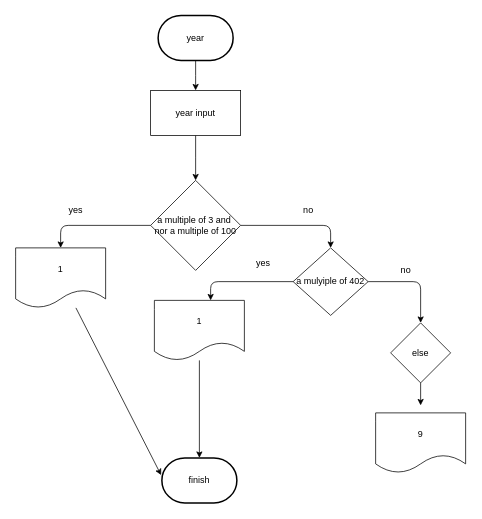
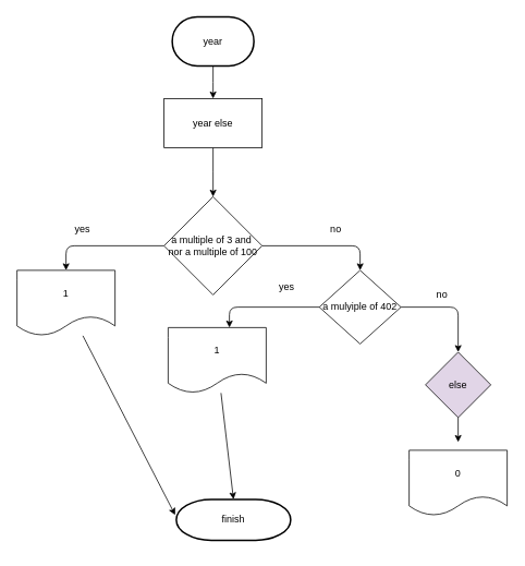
  <mxCell id="0" />
  <mxCell id="1" parent="0" />
  <mxCell id="2" style="edgeStyle=orthogonalEdgeStyle;rounded=0;orthogonalLoop=1;jettySize=auto;html=1;" parent="1" source="3" edge="1"><mxGeometry relative="1" as="geometry"><mxPoint x="260" y="120" as="targetPoint" /></mxGeometry></mxCell>
  <mxCell id="3" value="year" style="strokeWidth=2;html=1;shape=mxgraph.flowchart.terminator;whiteSpace=wrap;" parent="1" vertex="1"><mxGeometry x="210" y="20" width="100" height="60" as="geometry" /></mxCell>
  <mxCell id="4" style="edgeStyle=orthogonalEdgeStyle;rounded=0;orthogonalLoop=1;jettySize=auto;html=1;" parent="1" source="5" edge="1"><mxGeometry relative="1" as="geometry"><mxPoint x="260" y="240" as="targetPoint" /></mxGeometry></mxCell>
- <mxCell id="5" value="year input" style="rounded=0;whiteSpace=wrap;html=1;" parent="1" vertex="1"><mxGeometry x="200" y="120" width="120" height="60" as="geometry" /></mxCell>
- <mxCell id="6" value="finish" style="strokeWidth=2;html=1;shape=mxgraph.flowchart.terminator;whiteSpace=wrap;" parent="1" vertex="1"><mxGeometry x="215" y="610" width="100" height="60" as="geometry" /></mxCell>
+ <mxCell id="5" value="year else" style="rounded=0;whiteSpace=wrap;html=1;" parent="1" vertex="1"><mxGeometry x="200" y="120" width="120" height="60" as="geometry" /></mxCell>
+ <mxCell id="6" value="finish" style="strokeWidth=2;html=1;shape=mxgraph.flowchart.terminator;whiteSpace=wrap;" parent="1" vertex="1"><mxGeometry x="215" y="610" width="140" height="50" as="geometry" /></mxCell>
  <mxCell id="7" style="edgeStyle=none;html=1;" parent="1" source="9" edge="1"><mxGeometry relative="1" as="geometry"><mxPoint x="80" y="330" as="targetPoint" /><Array as="points"><mxPoint x="80" y="300" /></Array></mxGeometry></mxCell>
  <mxCell id="8" style="edgeStyle=none;html=1;" parent="1" source="9" edge="1"><mxGeometry relative="1" as="geometry"><mxPoint x="440" y="330" as="targetPoint" /><Array as="points"><mxPoint x="440" y="300" /></Array></mxGeometry></mxCell>
  <mxCell id="9" value="&lt;span&gt;a multiple of 3 and&amp;nbsp;&lt;/span&gt;&lt;br&gt;&lt;span&gt;nor a multiple of 100&lt;/span&gt;" style="rhombus;whiteSpace=wrap;html=1;" parent="1" vertex="1"><mxGeometry x="200" y="240" width="120" height="120" as="geometry" /></mxCell>
  <mxCell id="10" style="edgeStyle=none;html=1;entryX=-0.01;entryY=0.383;entryDx=0;entryDy=0;entryPerimeter=0;" parent="1" source="11" target="6" edge="1"><mxGeometry relative="1" as="geometry" /></mxCell>
  <mxCell id="11" value="1" style="shape=document;whiteSpace=wrap;html=1;boundedLbl=1;" parent="1" vertex="1"><mxGeometry x="20" y="330" width="120" height="80" as="geometry" /></mxCell>
  <mxCell id="12" style="edgeStyle=none;html=1;" parent="1" source="14" edge="1"><mxGeometry relative="1" as="geometry"><mxPoint x="280" y="400" as="targetPoint" /><Array as="points"><mxPoint x="280" y="375" /></Array></mxGeometry></mxCell>
  <mxCell id="13" style="edgeStyle=none;html=1;" parent="1" source="14" edge="1"><mxGeometry relative="1" as="geometry"><mxPoint x="560" y="430" as="targetPoint" /><Array as="points"><mxPoint x="560" y="375" /></Array></mxGeometry></mxCell>
  <mxCell id="14" value="a mulyiple of 402" style="rhombus;whiteSpace=wrap;html=1;" parent="1" vertex="1"><mxGeometry x="390" y="330" width="100" height="90" as="geometry" /></mxCell>
  <mxCell id="15" style="edgeStyle=none;html=1;entryX=0.5;entryY=0;entryDx=0;entryDy=0;entryPerimeter=0;" parent="1" source="16" target="6" edge="1"><mxGeometry relative="1" as="geometry" /></mxCell>
  <mxCell id="16" value="1" style="shape=document;whiteSpace=wrap;html=1;boundedLbl=1;" parent="1" vertex="1"><mxGeometry x="205" y="400" width="120" height="80" as="geometry" /></mxCell>
  <mxCell id="17" style="edgeStyle=none;html=1;" parent="1" source="18" edge="1"><mxGeometry relative="1" as="geometry"><mxPoint x="560" y="540" as="targetPoint" /></mxGeometry></mxCell>
- <mxCell id="18" value="else" style="rhombus;whiteSpace=wrap;html=1;" parent="1" vertex="1"><mxGeometry x="520" y="430" width="80" height="80" as="geometry" /></mxCell>
- <mxCell id="19" value="9" style="shape=document;whiteSpace=wrap;html=1;boundedLbl=1;" parent="1" vertex="1"><mxGeometry x="500" y="550" width="120" height="80" as="geometry" /></mxCell>
+ <mxCell id="18" value="else" style="rhombus;whiteSpace=wrap;html=1;fillColor=#e1d5e7;" parent="1" vertex="1"><mxGeometry x="520" y="430" width="80" height="80" as="geometry" /></mxCell>
+ <mxCell id="19" value="0" style="shape=document;whiteSpace=wrap;html=1;boundedLbl=1;" parent="1" vertex="1"><mxGeometry x="500" y="550" width="120" height="80" as="geometry" /></mxCell>
  <mxCell id="20" value="yes" style="text;html=1;align=center;verticalAlign=middle;resizable=0;points=[];autosize=1;strokeColor=none;fillColor=none;" vertex="1" parent="1"><mxGeometry x="85" y="270" width="30" height="20" as="geometry" /></mxCell>
  <mxCell id="21" value="no" style="text;html=1;align=center;verticalAlign=middle;resizable=0;points=[];autosize=1;strokeColor=none;fillColor=none;" vertex="1" parent="1"><mxGeometry x="395" y="270" width="30" height="20" as="geometry" /></mxCell>
  <mxCell id="22" value="yes" style="text;html=1;align=center;verticalAlign=middle;resizable=0;points=[];autosize=1;strokeColor=none;fillColor=none;" vertex="1" parent="1"><mxGeometry x="335" y="340" width="30" height="20" as="geometry" /></mxCell>
  <mxCell id="23" value="no" style="text;html=1;align=center;verticalAlign=middle;resizable=0;points=[];autosize=1;strokeColor=none;fillColor=none;" vertex="1" parent="1"><mxGeometry x="525" y="350" width="30" height="20" as="geometry" /></mxCell>
